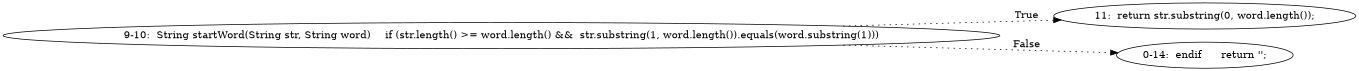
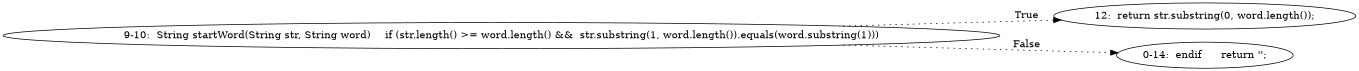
  digraph {
    rankdir=LR
    edge [style=dotted]
    n1 [label="9-10:  String startWord(String str, String word)	if (str.length() >= word.length() &&  str.substring(1, word.length()).equals(word.substring(1)))"]
-   n2 [label="11:  return str.substring(0, word.length());"]
+   n2 [label="12:  return str.substring(0, word.length());"]
    n3 [label="0-14:  endif	return '';"]
    n1 -> n2 [label=True]
    n1 -> n3 [label=False]
  }
